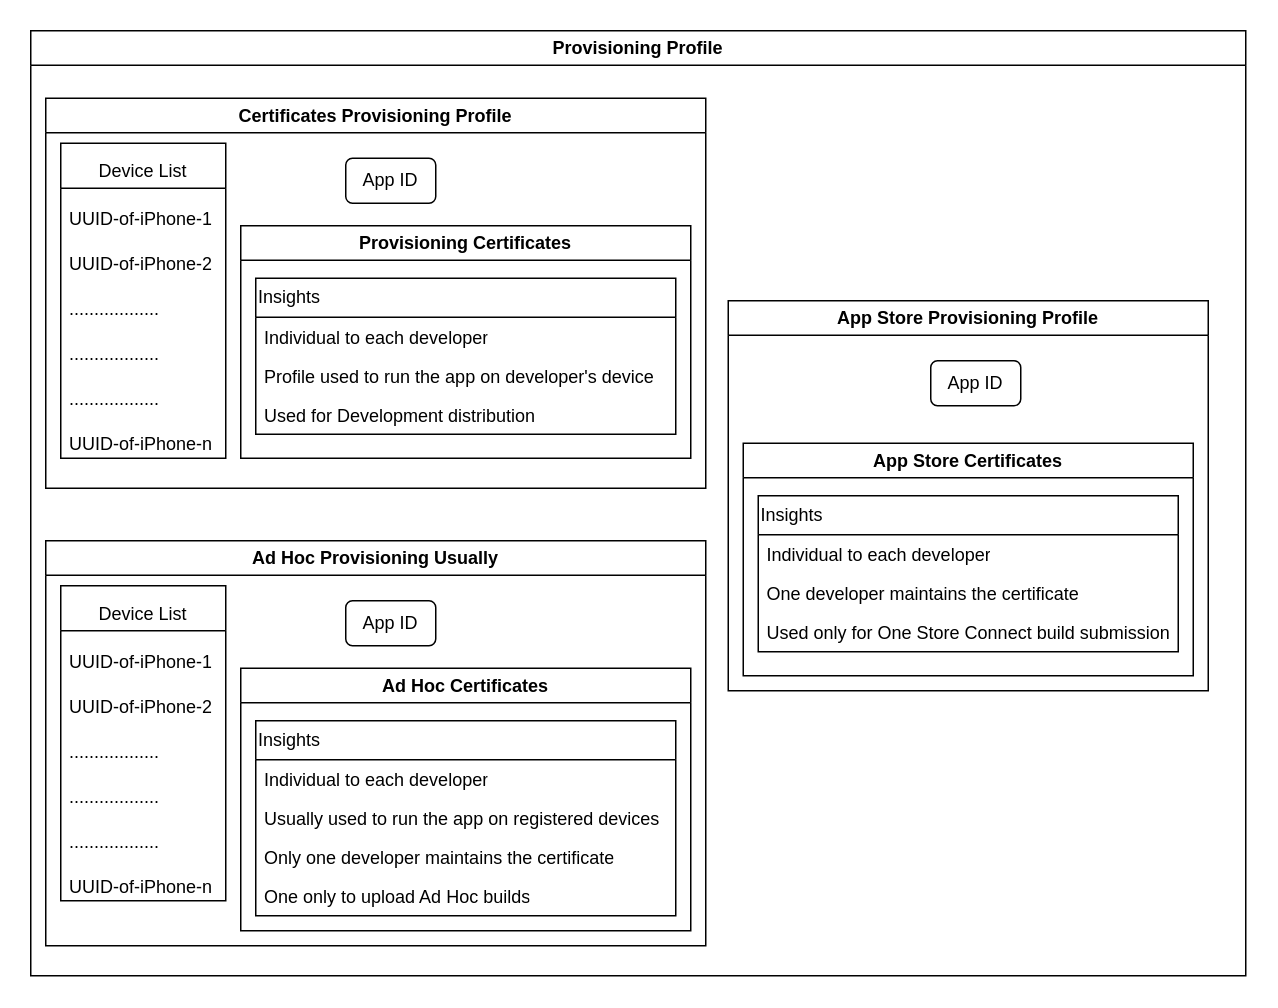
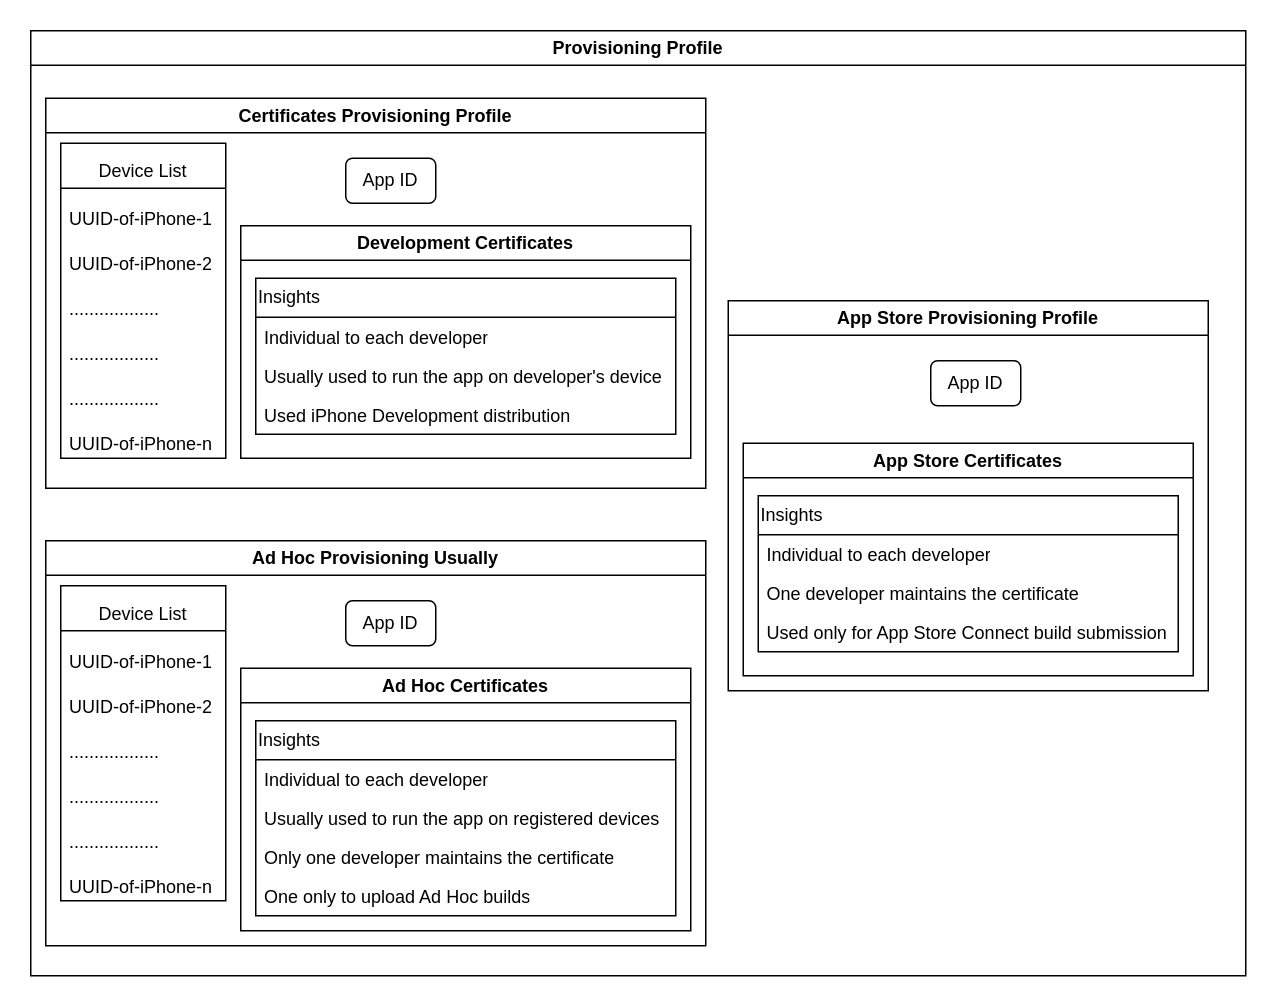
  <mxCell id="0" />
  <mxCell id="1" parent="0" />
  <mxCell id="2" value="Provisioning Profile" style="swimlane;whiteSpace=wrap;html=1;" vertex="1" parent="1"><mxGeometry x="20" y="20" width="810" height="630" as="geometry" /></mxCell>
  <mxCell id="3" value="Certificates Provisioning Profile" style="swimlane;whiteSpace=wrap;html=1;" vertex="1" parent="2"><mxGeometry x="10" y="45" width="440" height="260" as="geometry" /></mxCell>
  <mxCell id="4" value="&lt;font style=&quot;font-size: 12px;&quot;&gt;Device List&lt;/font&gt;" style="swimlane;fontStyle=0;childLayout=stackLayout;horizontal=1;startSize=30;horizontalStack=0;resizeParent=1;resizeParentMax=0;resizeLast=0;collapsible=1;marginBottom=0;whiteSpace=wrap;html=1;fontSize=24;" vertex="1" parent="3"><mxGeometry x="10" y="30" width="110" height="210" as="geometry" /></mxCell>
  <mxCell id="5" value="&lt;span style=&quot;font-size: 12px;&quot;&gt;UUID-of-iPhone-1&lt;/span&gt;" style="text;strokeColor=none;fillColor=none;align=left;verticalAlign=middle;spacingLeft=4;spacingRight=4;overflow=hidden;points=[[0,0.5],[1,0.5]];portConstraint=eastwest;rotatable=0;whiteSpace=wrap;html=1;fontSize=24;" vertex="1" parent="4"><mxGeometry y="30" width="110" height="30" as="geometry" /></mxCell>
  <mxCell id="6" value="&lt;span style=&quot;font-size: 12px;&quot;&gt;UUID-of-iPhone-2&lt;/span&gt;" style="text;strokeColor=none;fillColor=none;align=left;verticalAlign=middle;spacingLeft=4;spacingRight=4;overflow=hidden;points=[[0,0.5],[1,0.5]];portConstraint=eastwest;rotatable=0;whiteSpace=wrap;html=1;fontSize=24;" vertex="1" parent="4"><mxGeometry y="60" width="110" height="30" as="geometry" /></mxCell>
  <mxCell id="7" value="&lt;span style=&quot;font-size: 12px;&quot;&gt;..................&lt;/span&gt;" style="text;strokeColor=none;fillColor=none;align=left;verticalAlign=middle;spacingLeft=4;spacingRight=4;overflow=hidden;points=[[0,0.5],[1,0.5]];portConstraint=eastwest;rotatable=0;whiteSpace=wrap;html=1;fontSize=24;" vertex="1" parent="4"><mxGeometry y="90" width="110" height="30" as="geometry" /></mxCell>
  <mxCell id="8" value="&lt;span style=&quot;font-size: 12px;&quot;&gt;..................&lt;/span&gt;" style="text;strokeColor=none;fillColor=none;align=left;verticalAlign=middle;spacingLeft=4;spacingRight=4;overflow=hidden;points=[[0,0.5],[1,0.5]];portConstraint=eastwest;rotatable=0;whiteSpace=wrap;html=1;fontSize=24;" vertex="1" parent="4"><mxGeometry y="120" width="110" height="30" as="geometry" /></mxCell>
  <mxCell id="9" value="&lt;span style=&quot;font-size: 12px;&quot;&gt;..................&lt;/span&gt;" style="text;strokeColor=none;fillColor=none;align=left;verticalAlign=middle;spacingLeft=4;spacingRight=4;overflow=hidden;points=[[0,0.5],[1,0.5]];portConstraint=eastwest;rotatable=0;whiteSpace=wrap;html=1;fontSize=24;" vertex="1" parent="4"><mxGeometry y="150" width="110" height="30" as="geometry" /></mxCell>
  <mxCell id="10" value="&lt;span style=&quot;font-size: 12px;&quot;&gt;UUID-of-iPhone-n&lt;/span&gt;" style="text;strokeColor=none;fillColor=none;align=left;verticalAlign=middle;spacingLeft=4;spacingRight=4;overflow=hidden;points=[[0,0.5],[1,0.5]];portConstraint=eastwest;rotatable=0;whiteSpace=wrap;html=1;fontSize=24;" vertex="1" parent="4"><mxGeometry y="180" width="110" height="30" as="geometry" /></mxCell>
- <mxCell id="11" value="Provisioning Certificates" style="swimlane;whiteSpace=wrap;html=1;" vertex="1" parent="3"><mxGeometry x="130" y="85" width="300" height="155" as="geometry" /></mxCell>
+ <mxCell id="11" value="Development Certificates" style="swimlane;whiteSpace=wrap;html=1;" vertex="1" parent="3"><mxGeometry x="130" y="85" width="300" height="155" as="geometry" /></mxCell>
  <mxCell id="12" value="Insights" style="swimlane;fontStyle=0;childLayout=stackLayout;horizontal=1;startSize=26;fillColor=none;horizontalStack=0;resizeParent=1;resizeParentMax=0;resizeLast=0;collapsible=1;marginBottom=0;html=1;align=left;" vertex="1" parent="11"><mxGeometry x="10" y="35" width="280" height="104" as="geometry" /></mxCell>
  <mxCell id="13" value="Individual to each developer" style="text;strokeColor=none;fillColor=none;align=left;verticalAlign=top;spacingLeft=4;spacingRight=4;overflow=hidden;rotatable=0;points=[[0,0.5],[1,0.5]];portConstraint=eastwest;whiteSpace=wrap;html=1;" vertex="1" parent="12"><mxGeometry y="26" width="280" height="26" as="geometry" /></mxCell>
- <mxCell id="14" value="Profile used to run the app on developer's device" style="text;strokeColor=none;fillColor=none;align=left;verticalAlign=top;spacingLeft=4;spacingRight=4;overflow=hidden;rotatable=0;points=[[0,0.5],[1,0.5]];portConstraint=eastwest;whiteSpace=wrap;html=1;" vertex="1" parent="12"><mxGeometry y="52" width="280" height="26" as="geometry" /></mxCell>
- <mxCell id="15" value="Used for Development distribution&amp;nbsp;" style="text;strokeColor=none;fillColor=none;align=left;verticalAlign=top;spacingLeft=4;spacingRight=4;overflow=hidden;rotatable=0;points=[[0,0.5],[1,0.5]];portConstraint=eastwest;whiteSpace=wrap;html=1;" vertex="1" parent="12"><mxGeometry y="78" width="280" height="26" as="geometry" /></mxCell>
+ <mxCell id="14" value="Usually used to run the app on developer's device" style="text;strokeColor=none;fillColor=none;align=left;verticalAlign=top;spacingLeft=4;spacingRight=4;overflow=hidden;rotatable=0;points=[[0,0.5],[1,0.5]];portConstraint=eastwest;whiteSpace=wrap;html=1;" vertex="1" parent="12"><mxGeometry y="52" width="280" height="26" as="geometry" /></mxCell>
+ <mxCell id="15" value="Used iPhone Development distribution&amp;nbsp;" style="text;strokeColor=none;fillColor=none;align=left;verticalAlign=top;spacingLeft=4;spacingRight=4;overflow=hidden;rotatable=0;points=[[0,0.5],[1,0.5]];portConstraint=eastwest;whiteSpace=wrap;html=1;" vertex="1" parent="12"><mxGeometry y="78" width="280" height="26" as="geometry" /></mxCell>
  <mxCell id="16" value="App ID" style="rounded=1;whiteSpace=wrap;html=1;fontSize=12;" vertex="1" parent="3"><mxGeometry x="200" y="40" width="60" height="30" as="geometry" /></mxCell>
  <mxCell id="17" value="App Store Provisioning Profile" style="swimlane;whiteSpace=wrap;html=1;" vertex="1" parent="2"><mxGeometry x="465" y="180" width="320" height="260" as="geometry" /></mxCell>
  <mxCell id="18" value="App Store Certificates" style="swimlane;whiteSpace=wrap;html=1;" vertex="1" parent="17"><mxGeometry x="10" y="95" width="300" height="155" as="geometry" /></mxCell>
  <mxCell id="19" value="Insights" style="swimlane;fontStyle=0;childLayout=stackLayout;horizontal=1;startSize=26;fillColor=none;horizontalStack=0;resizeParent=1;resizeParentMax=0;resizeLast=0;collapsible=1;marginBottom=0;html=1;align=left;" vertex="1" parent="18"><mxGeometry x="10" y="35" width="280" height="104" as="geometry" /></mxCell>
  <mxCell id="20" value="Individual to each developer" style="text;strokeColor=none;fillColor=none;align=left;verticalAlign=top;spacingLeft=4;spacingRight=4;overflow=hidden;rotatable=0;points=[[0,0.5],[1,0.5]];portConstraint=eastwest;whiteSpace=wrap;html=1;" vertex="1" parent="19"><mxGeometry y="26" width="280" height="26" as="geometry" /></mxCell>
  <mxCell id="21" value="One developer maintains the certificate" style="text;strokeColor=none;fillColor=none;align=left;verticalAlign=top;spacingLeft=4;spacingRight=4;overflow=hidden;rotatable=0;points=[[0,0.5],[1,0.5]];portConstraint=eastwest;whiteSpace=wrap;html=1;" vertex="1" parent="19"><mxGeometry y="52" width="280" height="26" as="geometry" /></mxCell>
- <mxCell id="22" value="Used only for One Store Connect build submission" style="text;strokeColor=none;fillColor=none;align=left;verticalAlign=top;spacingLeft=4;spacingRight=4;overflow=hidden;rotatable=0;points=[[0,0.5],[1,0.5]];portConstraint=eastwest;whiteSpace=wrap;html=1;" vertex="1" parent="19"><mxGeometry y="78" width="280" height="26" as="geometry" /></mxCell>
+ <mxCell id="22" value="Used only for App Store Connect build submission" style="text;strokeColor=none;fillColor=none;align=left;verticalAlign=top;spacingLeft=4;spacingRight=4;overflow=hidden;rotatable=0;points=[[0,0.5],[1,0.5]];portConstraint=eastwest;whiteSpace=wrap;html=1;" vertex="1" parent="19"><mxGeometry y="78" width="280" height="26" as="geometry" /></mxCell>
  <mxCell id="23" value="App ID" style="rounded=1;whiteSpace=wrap;html=1;fontSize=12;" vertex="1" parent="17"><mxGeometry x="135" y="40" width="60" height="30" as="geometry" /></mxCell>
  <mxCell id="24" value="Ad Hoc Provisioning Usually" style="swimlane;whiteSpace=wrap;html=1;" vertex="1" parent="2"><mxGeometry x="10" y="340" width="440" height="270" as="geometry" /></mxCell>
  <mxCell id="25" value="&lt;font style=&quot;font-size: 12px;&quot;&gt;Device List&lt;/font&gt;" style="swimlane;fontStyle=0;childLayout=stackLayout;horizontal=1;startSize=30;horizontalStack=0;resizeParent=1;resizeParentMax=0;resizeLast=0;collapsible=1;marginBottom=0;whiteSpace=wrap;html=1;fontSize=24;" vertex="1" parent="24"><mxGeometry x="10" y="30" width="110" height="210" as="geometry" /></mxCell>
  <mxCell id="26" value="&lt;span style=&quot;font-size: 12px;&quot;&gt;UUID-of-iPhone-1&lt;/span&gt;" style="text;strokeColor=none;fillColor=none;align=left;verticalAlign=middle;spacingLeft=4;spacingRight=4;overflow=hidden;points=[[0,0.5],[1,0.5]];portConstraint=eastwest;rotatable=0;whiteSpace=wrap;html=1;fontSize=24;" vertex="1" parent="25"><mxGeometry y="30" width="110" height="30" as="geometry" /></mxCell>
  <mxCell id="27" value="&lt;span style=&quot;font-size: 12px;&quot;&gt;UUID-of-iPhone-2&lt;/span&gt;" style="text;strokeColor=none;fillColor=none;align=left;verticalAlign=middle;spacingLeft=4;spacingRight=4;overflow=hidden;points=[[0,0.5],[1,0.5]];portConstraint=eastwest;rotatable=0;whiteSpace=wrap;html=1;fontSize=24;" vertex="1" parent="25"><mxGeometry y="60" width="110" height="30" as="geometry" /></mxCell>
  <mxCell id="28" value="&lt;span style=&quot;font-size: 12px;&quot;&gt;..................&lt;/span&gt;" style="text;strokeColor=none;fillColor=none;align=left;verticalAlign=middle;spacingLeft=4;spacingRight=4;overflow=hidden;points=[[0,0.5],[1,0.5]];portConstraint=eastwest;rotatable=0;whiteSpace=wrap;html=1;fontSize=24;" vertex="1" parent="25"><mxGeometry y="90" width="110" height="30" as="geometry" /></mxCell>
  <mxCell id="29" value="&lt;span style=&quot;font-size: 12px;&quot;&gt;..................&lt;/span&gt;" style="text;strokeColor=none;fillColor=none;align=left;verticalAlign=middle;spacingLeft=4;spacingRight=4;overflow=hidden;points=[[0,0.5],[1,0.5]];portConstraint=eastwest;rotatable=0;whiteSpace=wrap;html=1;fontSize=24;" vertex="1" parent="25"><mxGeometry y="120" width="110" height="30" as="geometry" /></mxCell>
  <mxCell id="30" value="&lt;span style=&quot;font-size: 12px;&quot;&gt;..................&lt;/span&gt;" style="text;strokeColor=none;fillColor=none;align=left;verticalAlign=middle;spacingLeft=4;spacingRight=4;overflow=hidden;points=[[0,0.5],[1,0.5]];portConstraint=eastwest;rotatable=0;whiteSpace=wrap;html=1;fontSize=24;" vertex="1" parent="25"><mxGeometry y="150" width="110" height="30" as="geometry" /></mxCell>
  <mxCell id="31" value="&lt;span style=&quot;font-size: 12px;&quot;&gt;UUID-of-iPhone-n&lt;/span&gt;" style="text;strokeColor=none;fillColor=none;align=left;verticalAlign=middle;spacingLeft=4;spacingRight=4;overflow=hidden;points=[[0,0.5],[1,0.5]];portConstraint=eastwest;rotatable=0;whiteSpace=wrap;html=1;fontSize=24;" vertex="1" parent="25"><mxGeometry y="180" width="110" height="30" as="geometry" /></mxCell>
  <mxCell id="32" value="Ad Hoc Certificates" style="swimlane;whiteSpace=wrap;html=1;" vertex="1" parent="24"><mxGeometry x="130" y="85" width="300" height="175" as="geometry" /></mxCell>
  <mxCell id="33" value="Insights" style="swimlane;fontStyle=0;childLayout=stackLayout;horizontal=1;startSize=26;fillColor=none;horizontalStack=0;resizeParent=1;resizeParentMax=0;resizeLast=0;collapsible=1;marginBottom=0;html=1;align=left;" vertex="1" parent="32"><mxGeometry x="10" y="35" width="280" height="130" as="geometry" /></mxCell>
  <mxCell id="34" value="Individual to each developer" style="text;strokeColor=none;fillColor=none;align=left;verticalAlign=top;spacingLeft=4;spacingRight=4;overflow=hidden;rotatable=0;points=[[0,0.5],[1,0.5]];portConstraint=eastwest;whiteSpace=wrap;html=1;" vertex="1" parent="33"><mxGeometry y="26" width="280" height="26" as="geometry" /></mxCell>
  <mxCell id="35" value="Usually used to run the app on registered devices" style="text;strokeColor=none;fillColor=none;align=left;verticalAlign=top;spacingLeft=4;spacingRight=4;overflow=hidden;rotatable=0;points=[[0,0.5],[1,0.5]];portConstraint=eastwest;whiteSpace=wrap;html=1;" vertex="1" parent="33"><mxGeometry y="52" width="280" height="26" as="geometry" /></mxCell>
  <mxCell id="36" value="Only one developer maintains the certificate" style="text;strokeColor=none;fillColor=none;align=left;verticalAlign=top;spacingLeft=4;spacingRight=4;overflow=hidden;rotatable=0;points=[[0,0.5],[1,0.5]];portConstraint=eastwest;whiteSpace=wrap;html=1;" vertex="1" parent="33"><mxGeometry y="78" width="280" height="26" as="geometry" /></mxCell>
  <mxCell id="37" value="One only to upload Ad Hoc builds" style="text;strokeColor=none;fillColor=none;align=left;verticalAlign=top;spacingLeft=4;spacingRight=4;overflow=hidden;rotatable=0;points=[[0,0.5],[1,0.5]];portConstraint=eastwest;whiteSpace=wrap;html=1;" vertex="1" parent="33"><mxGeometry y="104" width="280" height="26" as="geometry" /></mxCell>
  <mxCell id="38" value="App ID" style="rounded=1;whiteSpace=wrap;html=1;fontSize=12;" vertex="1" parent="24"><mxGeometry x="200" y="40" width="60" height="30" as="geometry" /></mxCell>
